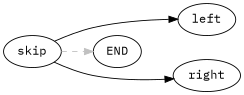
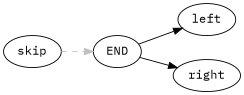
  digraph {
    fontname="IBM Plex Mono"
    rankdir=LR
    node [fontname="IBM Plex Mono"]
    edge [fontname="IBM Plex Mono"]
    skip
    left
    right
    END
-   skip -> left
-   skip -> right
+   END -> left
+   END -> right
    skip -> END [color=gray style=dashed]
  }
